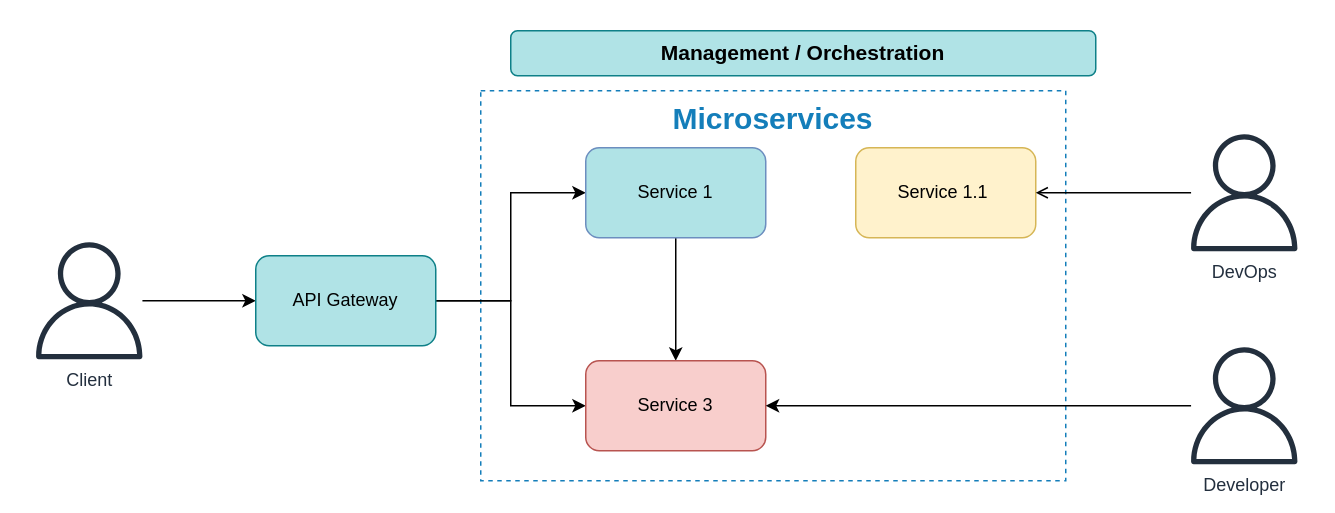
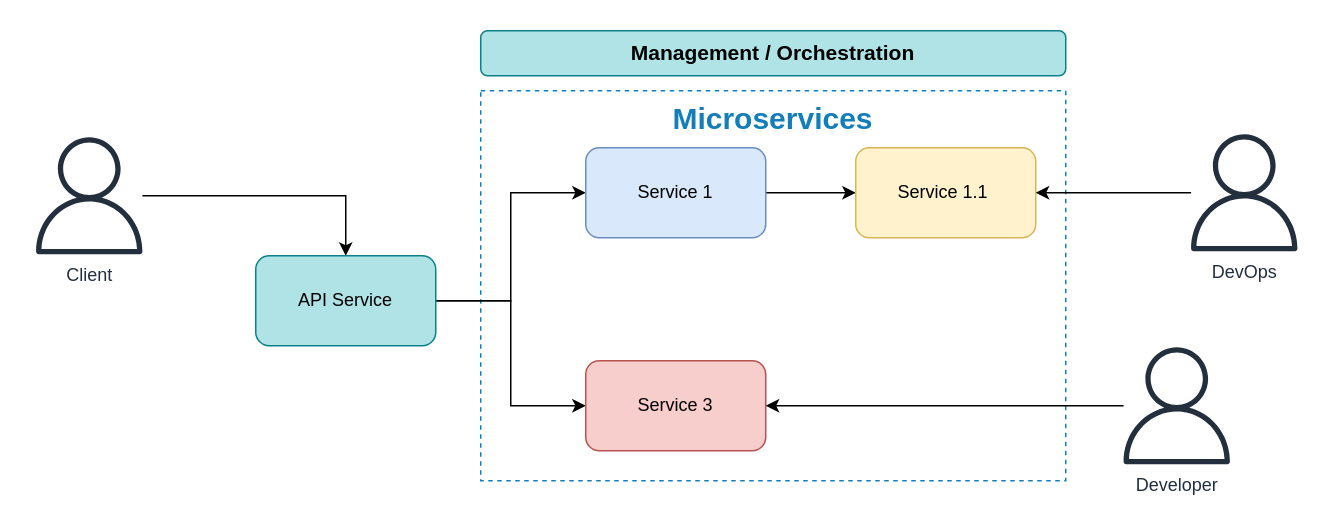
  <mxCell id="0" />
  <mxCell id="1" parent="0" />
  <mxCell id="2" value="Microservices" style="fillColor=none;strokeColor=#147EBA;dashed=1;verticalAlign=top;fontStyle=1;fontColor=#147EBA;whiteSpace=wrap;html=1;fontSize=20;" vertex="1" parent="1"><mxGeometry x="320" y="60" width="390" height="260" as="geometry" /></mxCell>
  <mxCell id="3" style="edgeStyle=orthogonalEdgeStyle;rounded=0;orthogonalLoop=1;jettySize=auto;html=1;" edge="1" parent="1" source="4" target="7"><mxGeometry relative="1" as="geometry" /></mxCell>
- <mxCell id="4" value="Client" style="sketch=0;outlineConnect=0;fontColor=#232F3E;gradientColor=none;fillColor=#232F3D;strokeColor=none;dashed=0;verticalLabelPosition=bottom;verticalAlign=top;align=center;html=1;fontSize=12;fontStyle=0;aspect=fixed;pointerEvents=1;shape=mxgraph.aws4.user;" vertex="1" parent="1"><mxGeometry x="20" y="161" width="78" height="78" as="geometry" /></mxCell>
+ <mxCell id="4" value="Client" style="sketch=0;outlineConnect=0;fontColor=#232F3E;gradientColor=none;fillColor=#232F3D;strokeColor=none;dashed=0;verticalLabelPosition=bottom;verticalAlign=top;align=center;html=1;fontSize=12;fontStyle=0;aspect=fixed;pointerEvents=1;shape=mxgraph.aws4.user;" vertex="1" parent="1"><mxGeometry x="20" y="91" width="78" height="78" as="geometry" /></mxCell>
  <mxCell id="5" style="edgeStyle=orthogonalEdgeStyle;rounded=0;orthogonalLoop=1;jettySize=auto;html=1;entryX=0;entryY=0.5;entryDx=0;entryDy=0;" edge="1" parent="1" source="7" target="10"><mxGeometry relative="1" as="geometry" /></mxCell>
  <mxCell id="6" style="edgeStyle=orthogonalEdgeStyle;rounded=0;orthogonalLoop=1;jettySize=auto;html=1;entryX=0;entryY=0.5;entryDx=0;entryDy=0;" edge="1" parent="1" source="7" target="9"><mxGeometry relative="1" as="geometry" /></mxCell>
- <mxCell id="7" value="API Gateway" style="rounded=1;whiteSpace=wrap;html=1;fillColor=#b0e3e6;strokeColor=#0e8088;" vertex="1" parent="1"><mxGeometry x="170" y="170" width="120" height="60" as="geometry" /></mxCell>
- <mxCell id="8" style="edgeStyle=orthogonalEdgeStyle;rounded=0;orthogonalLoop=1;jettySize=auto;html=1;" edge="1" parent="1" source="9" target="10"><mxGeometry relative="1" as="geometry" /></mxCell>
- <mxCell id="9" value="Service 1" style="rounded=1;whiteSpace=wrap;html=1;fillColor=#b0e3e6;strokeColor=#6c8ebf;" vertex="1" parent="1"><mxGeometry x="390" y="98" width="120" height="60" as="geometry" /></mxCell>
+ <mxCell id="7" value="API Service" style="rounded=1;whiteSpace=wrap;html=1;fillColor=#b0e3e6;strokeColor=#0e8088;" vertex="1" parent="1"><mxGeometry x="170" y="170" width="120" height="60" as="geometry" /></mxCell>
+ <mxCell id="8" style="edgeStyle=orthogonalEdgeStyle;rounded=0;orthogonalLoop=1;jettySize=auto;html=1;entryX=0;entryY=0.5;entryDx=0;entryDy=0;" edge="1" parent="1" source="9" target="11"><mxGeometry relative="1" as="geometry" /></mxCell>
+ <mxCell id="9" value="Service 1" style="rounded=1;whiteSpace=wrap;html=1;fillColor=#dae8fc;strokeColor=#6c8ebf;" vertex="1" parent="1"><mxGeometry x="390" y="98" width="120" height="60" as="geometry" /></mxCell>
  <mxCell id="10" value="Service 3" style="rounded=1;whiteSpace=wrap;html=1;fillColor=#f8cecc;strokeColor=#b85450;" vertex="1" parent="1"><mxGeometry x="390" y="240" width="120" height="60" as="geometry" /></mxCell>
  <mxCell id="11" value="Service 1.1&amp;nbsp;" style="rounded=1;whiteSpace=wrap;html=1;fillColor=#fff2cc;strokeColor=#d6b656;" vertex="1" parent="1"><mxGeometry x="570" y="98" width="120" height="60" as="geometry" /></mxCell>
- <mxCell id="12" style="edgeStyle=orthogonalEdgeStyle;rounded=0;orthogonalLoop=1;jettySize=auto;html=1;endArrow=open;" edge="1" parent="1" source="13" target="11"><mxGeometry relative="1" as="geometry" /></mxCell>
+ <mxCell id="12" style="edgeStyle=orthogonalEdgeStyle;rounded=0;orthogonalLoop=1;jettySize=auto;html=1;" edge="1" parent="1" source="13" target="11"><mxGeometry relative="1" as="geometry" /></mxCell>
  <mxCell id="13" value="DevOps" style="sketch=0;outlineConnect=0;fontColor=#232F3E;gradientColor=none;fillColor=#232F3D;strokeColor=none;dashed=0;verticalLabelPosition=bottom;verticalAlign=top;align=center;html=1;fontSize=12;fontStyle=0;aspect=fixed;pointerEvents=1;shape=mxgraph.aws4.user;" vertex="1" parent="1"><mxGeometry x="790" y="89" width="78" height="78" as="geometry" /></mxCell>
  <mxCell id="14" style="edgeStyle=orthogonalEdgeStyle;rounded=0;orthogonalLoop=1;jettySize=auto;html=1;" edge="1" parent="1" source="15" target="10"><mxGeometry relative="1" as="geometry" /></mxCell>
- <mxCell id="15" value="Developer" style="sketch=0;outlineConnect=0;fontColor=#232F3E;gradientColor=none;fillColor=#232F3D;strokeColor=none;dashed=0;verticalLabelPosition=bottom;verticalAlign=top;align=center;html=1;fontSize=12;fontStyle=0;aspect=fixed;pointerEvents=1;shape=mxgraph.aws4.user;" vertex="1" parent="1"><mxGeometry x="790" y="231" width="78" height="78" as="geometry" /></mxCell>
- <mxCell id="16" value="&lt;b&gt;&lt;font style=&quot;font-size: 14px;&quot;&gt;Management / Orchestration&lt;/font&gt;&lt;/b&gt;" style="rounded=1;whiteSpace=wrap;html=1;fillColor=#b0e3e6;strokeColor=#0e8088;" vertex="1" parent="1"><mxGeometry x="340" y="20" width="390" height="30" as="geometry" /></mxCell>
+ <mxCell id="15" value="Developer" style="sketch=0;outlineConnect=0;fontColor=#232F3E;gradientColor=none;fillColor=#232F3D;strokeColor=none;dashed=0;verticalLabelPosition=bottom;verticalAlign=top;align=center;html=1;fontSize=12;fontStyle=0;aspect=fixed;pointerEvents=1;shape=mxgraph.aws4.user;" vertex="1" parent="1"><mxGeometry x="745" y="231" width="78" height="78" as="geometry" /></mxCell>
+ <mxCell id="16" value="&lt;b&gt;&lt;font style=&quot;font-size: 14px;&quot;&gt;Management / Orchestration&lt;/font&gt;&lt;/b&gt;" style="rounded=1;whiteSpace=wrap;html=1;fillColor=#b0e3e6;strokeColor=#0e8088;" vertex="1" parent="1"><mxGeometry x="320" y="20" width="390" height="30" as="geometry" /></mxCell>
